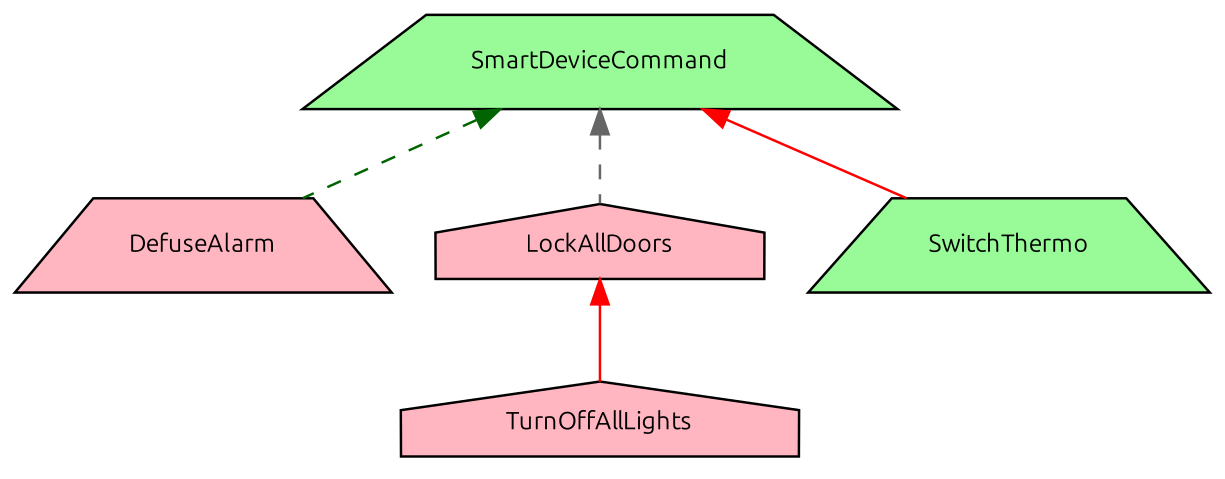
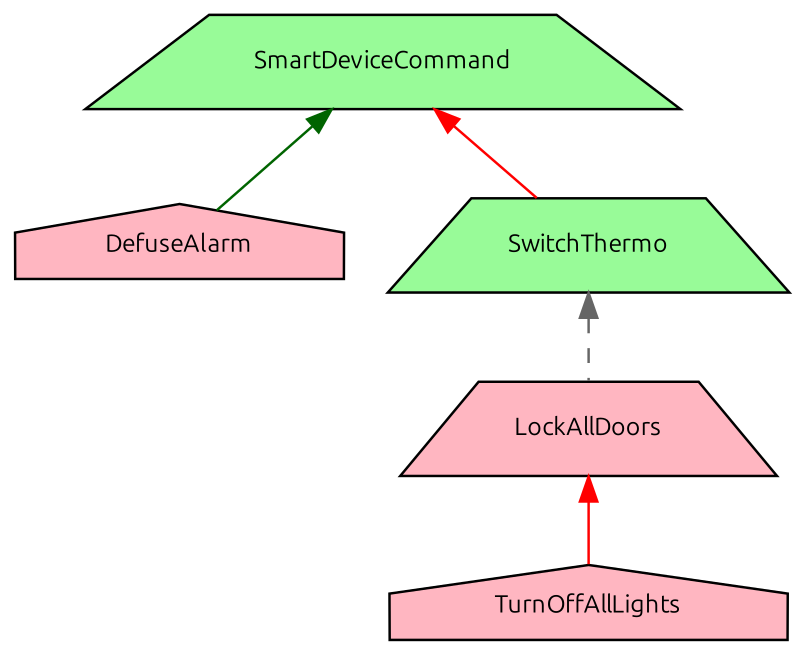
  digraph {
    fontname=Ubuntu
    node [color=black fillcolor=lightpink fontname=Ubuntu fontsize=10 shape=trapezium style=filled]
    edge [color=red dir=back fontname=Ubuntu fontsize=10 labelfontname=Helvetica labelfontsize=10 style=dashed]
    n1 [fillcolor=palegreen fontcolor=black height=0.2 label=SmartDeviceCommand width=0.4]
-   n2 [height=0.2 label=DefuseAlarm width=0.4]
-   n3 [height=0.2 label=LockAllDoors shape=house width=0.4]
+   n2 [height=0.2 label=DefuseAlarm shape=house width=0.4]
+   n3 [height=0.2 label=LockAllDoors width=0.4]
    n4 [fillcolor=palegreen height=0.2 label=SwitchThermo width=0.4]
    n5 [height=0.2 label=TurnOffAllLights shape=house width=0.4]
-   n1 -> n2 [color=darkgreen]
-   n1 -> n3 [color=gray40]
+   n1 -> n2 [color=darkgreen style=solid]
+   n4 -> n3 [color=gray40]
    n1 -> n4 [style=solid]
    n3 -> n5 [style=solid]
  }
